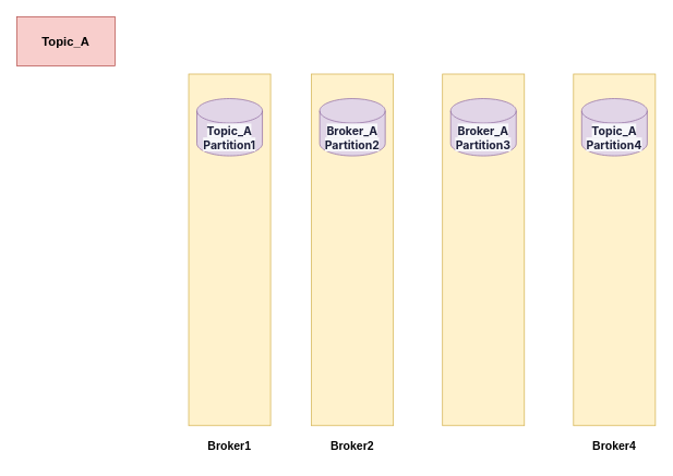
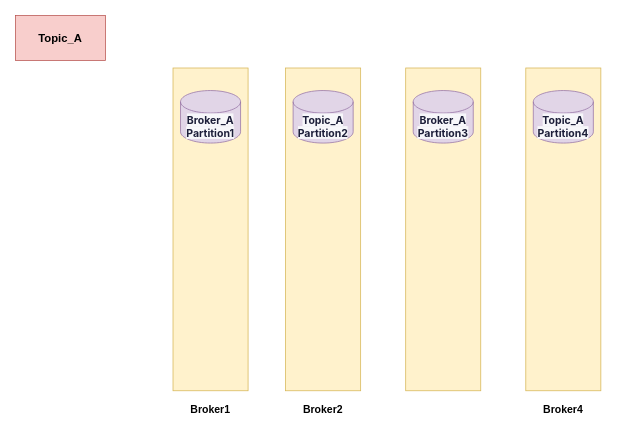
  <mxCell id="0" />
  <mxCell id="1" parent="0" />
  <mxCell id="2" value="" style="rounded=0;whiteSpace=wrap;html=1;fillColor=#fff2cc;strokeColor=#d6b656;" vertex="1" parent="1"><mxGeometry x="230" y="90" width="100" height="430" as="geometry" /></mxCell>
  <mxCell id="3" value="" style="rounded=0;whiteSpace=wrap;html=1;fillColor=#fff2cc;strokeColor=#d6b656;" vertex="1" parent="1"><mxGeometry x="380" y="90" width="100" height="430" as="geometry" /></mxCell>
  <mxCell id="4" value="" style="rounded=0;whiteSpace=wrap;html=1;fillColor=#fff2cc;strokeColor=#d6b656;" vertex="1" parent="1"><mxGeometry x="540" y="90" width="100" height="430" as="geometry" /></mxCell>
  <mxCell id="5" value="" style="rounded=0;whiteSpace=wrap;html=1;fillColor=#fff2cc;strokeColor=#d6b656;" vertex="1" parent="1"><mxGeometry x="700" y="90" width="100" height="430" as="geometry" /></mxCell>
  <mxCell id="6" value="Broker1" style="text;html=1;strokeColor=none;fillColor=none;align=center;verticalAlign=middle;whiteSpace=wrap;rounded=0;fontStyle=1;fontSize=14;" vertex="1" parent="1"><mxGeometry x="250" y="530" width="60" height="30" as="geometry" /></mxCell>
  <mxCell id="7" value="Broker2" style="text;html=1;strokeColor=none;fillColor=none;align=center;verticalAlign=middle;whiteSpace=wrap;rounded=0;fontStyle=1;fontSize=14;" vertex="1" parent="1"><mxGeometry x="400" y="530" width="60" height="30" as="geometry" /></mxCell>
  <mxCell id="8" value="Broker4" style="text;html=1;strokeColor=none;fillColor=none;align=center;verticalAlign=middle;whiteSpace=wrap;rounded=0;fontStyle=1;fontSize=14;" vertex="1" parent="1"><mxGeometry x="720" y="530" width="60" height="30" as="geometry" /></mxCell>
  <mxCell id="9" value="&lt;b&gt;&lt;font style=&quot;font-size: 15px;&quot;&gt;Topic_A&lt;/font&gt;&lt;/b&gt;" style="whiteSpace=wrap;html=1;fillColor=#f8cecc;strokeColor=#b85450;rounded=0;" vertex="1" parent="1"><mxGeometry x="20" y="20" width="120" height="60" as="geometry" /></mxCell>
- <mxCell id="10" value="&lt;span style=&quot;background-color: rgb(247, 247, 250); color: rgb(29, 31, 58); font-family: -apple-system, BlinkMacSystemFont, &amp;quot;Segoe UI&amp;quot;, Roboto, &amp;quot;Helvetica Neue&amp;quot;, Arial, &amp;quot;Noto Sans&amp;quot;, sans-serif, &amp;quot;Apple Color Emoji&amp;quot;, &amp;quot;Segoe UI Emoji&amp;quot;, &amp;quot;Segoe UI Symbol&amp;quot;, &amp;quot;Noto Color Emoji&amp;quot;; font-size: 14px; text-align: start;&quot;&gt;Topic_A&lt;br&gt;Partition1&lt;/span&gt;" style="shape=cylinder3;whiteSpace=wrap;html=1;boundedLbl=1;backgroundOutline=1;size=15;fillColor=#e1d5e7;strokeColor=#9673a6;fontStyle=1" vertex="1" parent="1"><mxGeometry x="240" y="120" width="80" height="70" as="geometry" /></mxCell>
- <mxCell id="11" value="&lt;span style=&quot;background-color: rgb(247, 247, 250); color: rgb(29, 31, 58); font-family: -apple-system, BlinkMacSystemFont, &amp;quot;Segoe UI&amp;quot;, Roboto, &amp;quot;Helvetica Neue&amp;quot;, Arial, &amp;quot;Noto Sans&amp;quot;, sans-serif, &amp;quot;Apple Color Emoji&amp;quot;, &amp;quot;Segoe UI Emoji&amp;quot;, &amp;quot;Segoe UI Symbol&amp;quot;, &amp;quot;Noto Color Emoji&amp;quot;; font-size: 14px; text-align: start;&quot;&gt;Broker_A&lt;br&gt;Partition2&lt;/span&gt;" style="shape=cylinder3;whiteSpace=wrap;html=1;boundedLbl=1;backgroundOutline=1;size=15;fillColor=#e1d5e7;strokeColor=#9673a6;fontStyle=1" vertex="1" parent="1"><mxGeometry x="390" y="120" width="80" height="70" as="geometry" /></mxCell>
+ <mxCell id="10" value="&lt;span style=&quot;background-color: rgb(247, 247, 250); color: rgb(29, 31, 58); font-family: -apple-system, BlinkMacSystemFont, &amp;quot;Segoe UI&amp;quot;, Roboto, &amp;quot;Helvetica Neue&amp;quot;, Arial, &amp;quot;Noto Sans&amp;quot;, sans-serif, &amp;quot;Apple Color Emoji&amp;quot;, &amp;quot;Segoe UI Emoji&amp;quot;, &amp;quot;Segoe UI Symbol&amp;quot;, &amp;quot;Noto Color Emoji&amp;quot;; font-size: 14px; text-align: start;&quot;&gt;Broker_A&lt;br&gt;Partition1&lt;/span&gt;" style="shape=cylinder3;whiteSpace=wrap;html=1;boundedLbl=1;backgroundOutline=1;size=15;fillColor=#e1d5e7;strokeColor=#9673a6;fontStyle=1" vertex="1" parent="1"><mxGeometry x="240" y="120" width="80" height="70" as="geometry" /></mxCell>
+ <mxCell id="11" value="&lt;span style=&quot;background-color: rgb(247, 247, 250); color: rgb(29, 31, 58); font-family: -apple-system, BlinkMacSystemFont, &amp;quot;Segoe UI&amp;quot;, Roboto, &amp;quot;Helvetica Neue&amp;quot;, Arial, &amp;quot;Noto Sans&amp;quot;, sans-serif, &amp;quot;Apple Color Emoji&amp;quot;, &amp;quot;Segoe UI Emoji&amp;quot;, &amp;quot;Segoe UI Symbol&amp;quot;, &amp;quot;Noto Color Emoji&amp;quot;; font-size: 14px; text-align: start;&quot;&gt;Topic_A&lt;br&gt;Partition2&lt;/span&gt;" style="shape=cylinder3;whiteSpace=wrap;html=1;boundedLbl=1;backgroundOutline=1;size=15;fillColor=#e1d5e7;strokeColor=#9673a6;fontStyle=1" vertex="1" parent="1"><mxGeometry x="390" y="120" width="80" height="70" as="geometry" /></mxCell>
  <mxCell id="12" value="&lt;span style=&quot;background-color: rgb(247, 247, 250); color: rgb(29, 31, 58); font-family: -apple-system, BlinkMacSystemFont, &amp;quot;Segoe UI&amp;quot;, Roboto, &amp;quot;Helvetica Neue&amp;quot;, Arial, &amp;quot;Noto Sans&amp;quot;, sans-serif, &amp;quot;Apple Color Emoji&amp;quot;, &amp;quot;Segoe UI Emoji&amp;quot;, &amp;quot;Segoe UI Symbol&amp;quot;, &amp;quot;Noto Color Emoji&amp;quot;; font-size: 14px; text-align: start;&quot;&gt;Broker_A&lt;br&gt;Partition3&lt;/span&gt;" style="shape=cylinder3;whiteSpace=wrap;html=1;boundedLbl=1;backgroundOutline=1;size=15;fillColor=#e1d5e7;strokeColor=#9673a6;fontStyle=1" vertex="1" parent="1"><mxGeometry x="550" y="120" width="80" height="70" as="geometry" /></mxCell>
  <mxCell id="13" value="&lt;span style=&quot;background-color: rgb(247, 247, 250); color: rgb(29, 31, 58); font-family: -apple-system, BlinkMacSystemFont, &amp;quot;Segoe UI&amp;quot;, Roboto, &amp;quot;Helvetica Neue&amp;quot;, Arial, &amp;quot;Noto Sans&amp;quot;, sans-serif, &amp;quot;Apple Color Emoji&amp;quot;, &amp;quot;Segoe UI Emoji&amp;quot;, &amp;quot;Segoe UI Symbol&amp;quot;, &amp;quot;Noto Color Emoji&amp;quot;; font-size: 14px; text-align: start;&quot;&gt;Topic_A&lt;br&gt;Partition4&lt;/span&gt;" style="shape=cylinder3;whiteSpace=wrap;html=1;boundedLbl=1;backgroundOutline=1;size=15;fillColor=#e1d5e7;strokeColor=#9673a6;fontStyle=1" vertex="1" parent="1"><mxGeometry x="710" y="120" width="80" height="70" as="geometry" /></mxCell>
